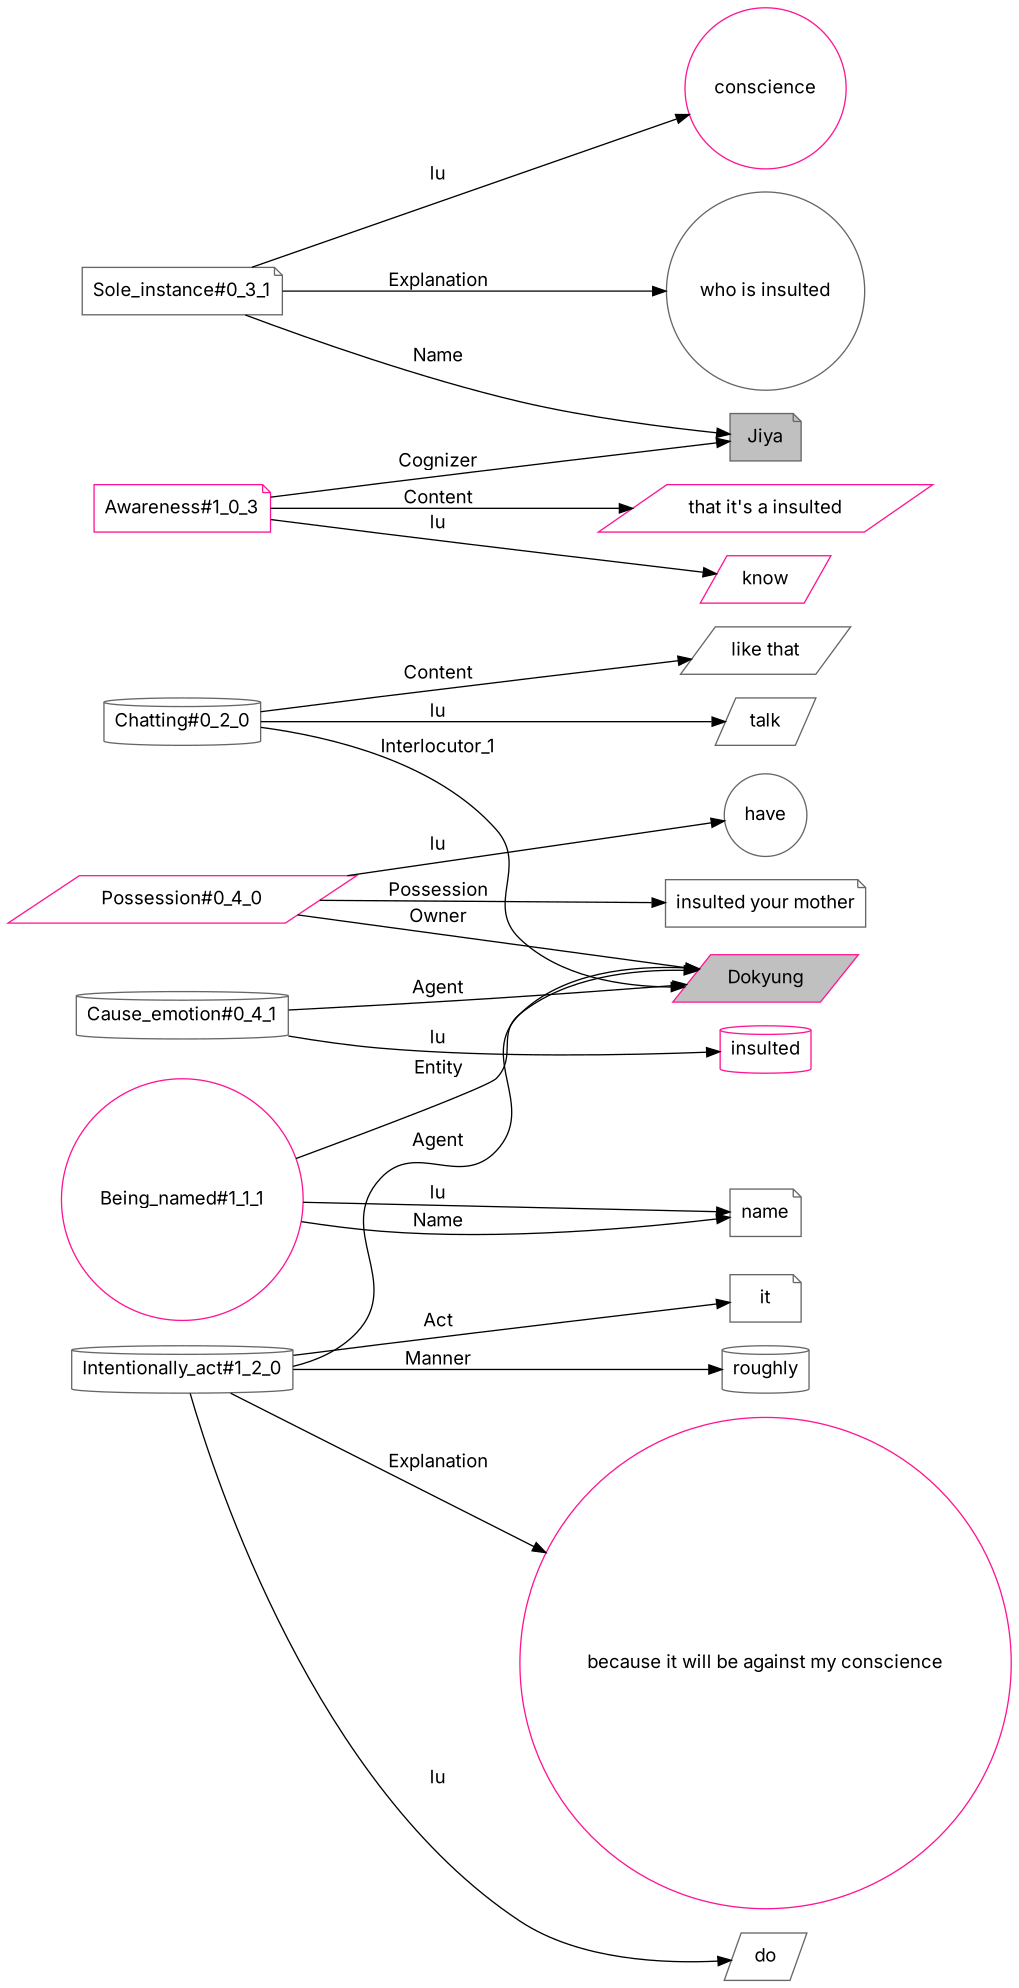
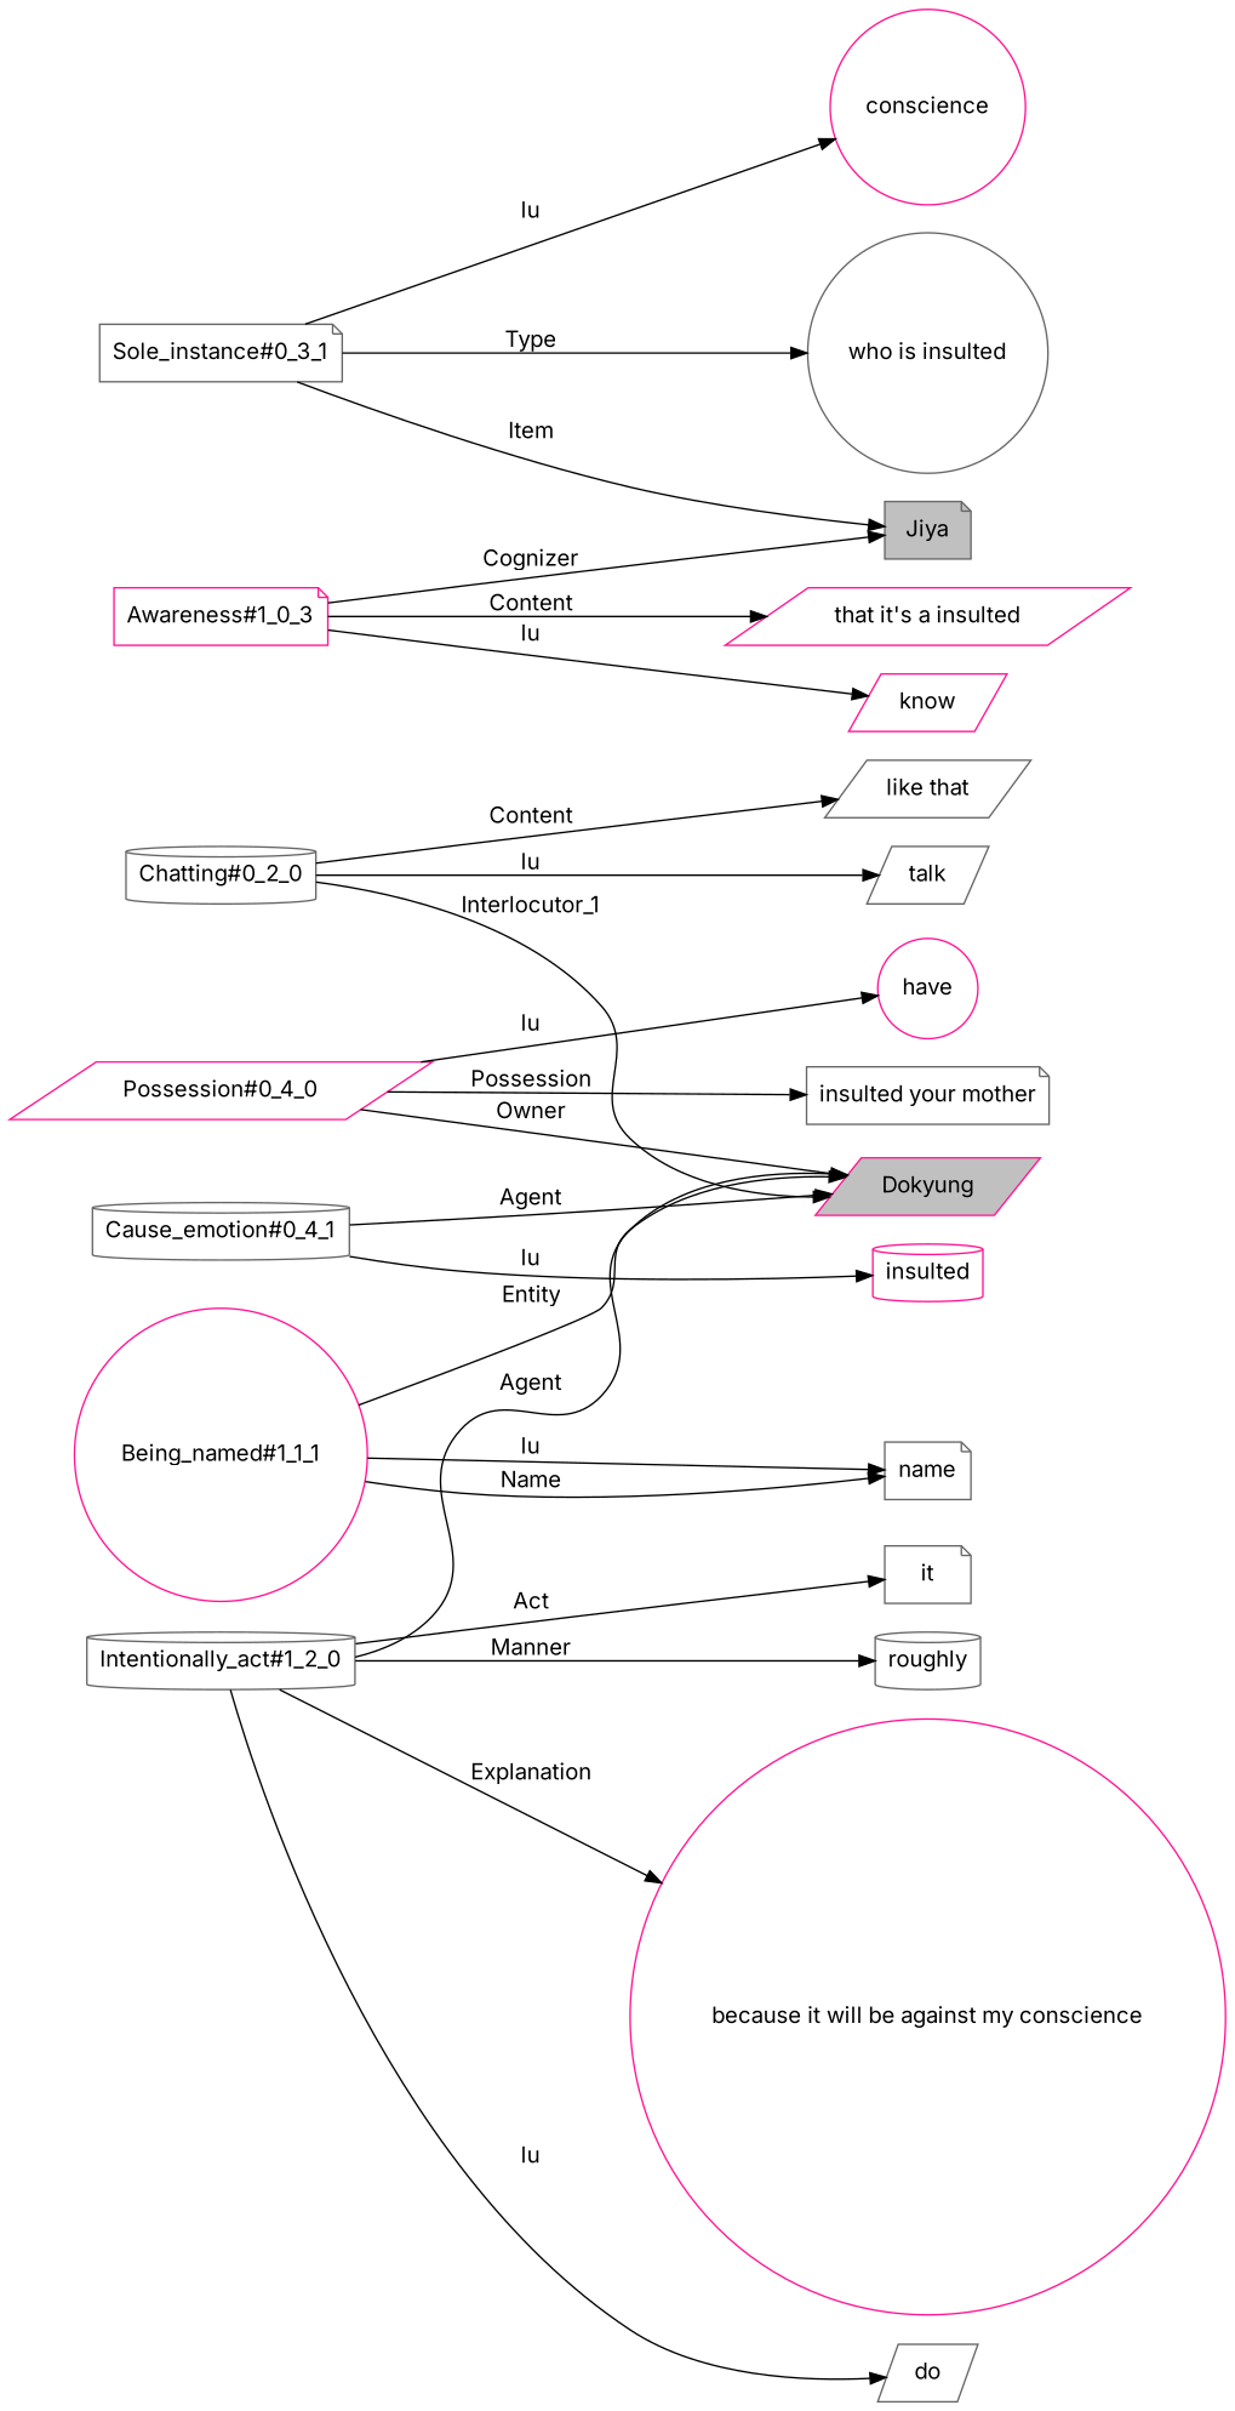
  digraph {
    fontname=Inter
    rankdir=LR
    node [color=gray40 fontname=Inter shape=parallelogram]
    edge [fontname=Inter]
    n1 [color=deeppink fillcolor=gray label=Dokyung style=filled]
    n2 [label="Chatting#0_2_0" shape=cylinder]
    n3 [label=talk]
    n4 [label="like that"]
    n5 [color=deeppink label="Possession#0_4_0"]
-   n6 [label=have shape=circle]
+   n6 [color=deeppink label=have shape=circle]
    n7 [label="insulted your mother" shape=note]
    n8 [label="Cause_emotion#0_4_1" shape=cylinder]
    n9 [color=deeppink label=insulted shape=cylinder]
    n10 [color=deeppink label="Being_named#1_1_1" shape=circle]
    n11 [label=name shape=note]
    n12 [label="Intentionally_act#1_2_0" shape=cylinder]
    n13 [label=do]
    n14 [label=it shape=note]
    n15 [label=roughly shape=cylinder]
    n16 [color=deeppink label="because it will be against my conscience" shape=circle]
    n17 [fillcolor=gray label=Jiya shape=note style=filled]
    n18 [label="Sole_instance#0_3_1" shape=note]
    n19 [color=deeppink label=conscience shape=circle]
    n20 [label="who is insulted" shape=circle]
    n21 [color=deeppink label="Awareness#1_0_3" shape=note]
    n22 [color=deeppink label=know]
    n23 [color=deeppink label="that it's a insulted"]
    n2 -> n1 [label=Interlocutor_1]
    n2 -> n3 [label=lu]
    n2 -> n4 [label=Content]
    n5 -> n1 [label=Owner]
    n5 -> n6 [label=lu]
    n5 -> n7 [label=Possession]
    n8 -> n1 [label=Agent]
    n8 -> n9 [label=lu]
    n10 -> n1 [label=Entity]
    n10 -> n11 [label=lu]
    n10 -> n11 [label=Name]
    n12 -> n1 [label=Agent]
    n12 -> n13 [label=lu]
    n12 -> n14 [label=Act]
    n12 -> n15 [label=Manner]
    n12 -> n16 [label=Explanation]
-   n18 -> n17 [label=Name]
+   n18 -> n17 [label=Item]
    n18 -> n19 [label=lu]
-   n18 -> n20 [label=Explanation]
+   n18 -> n20 [label=Type]
    n21 -> n17 [label=Cognizer]
    n21 -> n22 [label=lu]
    n21 -> n23 [label=Content]
  }
